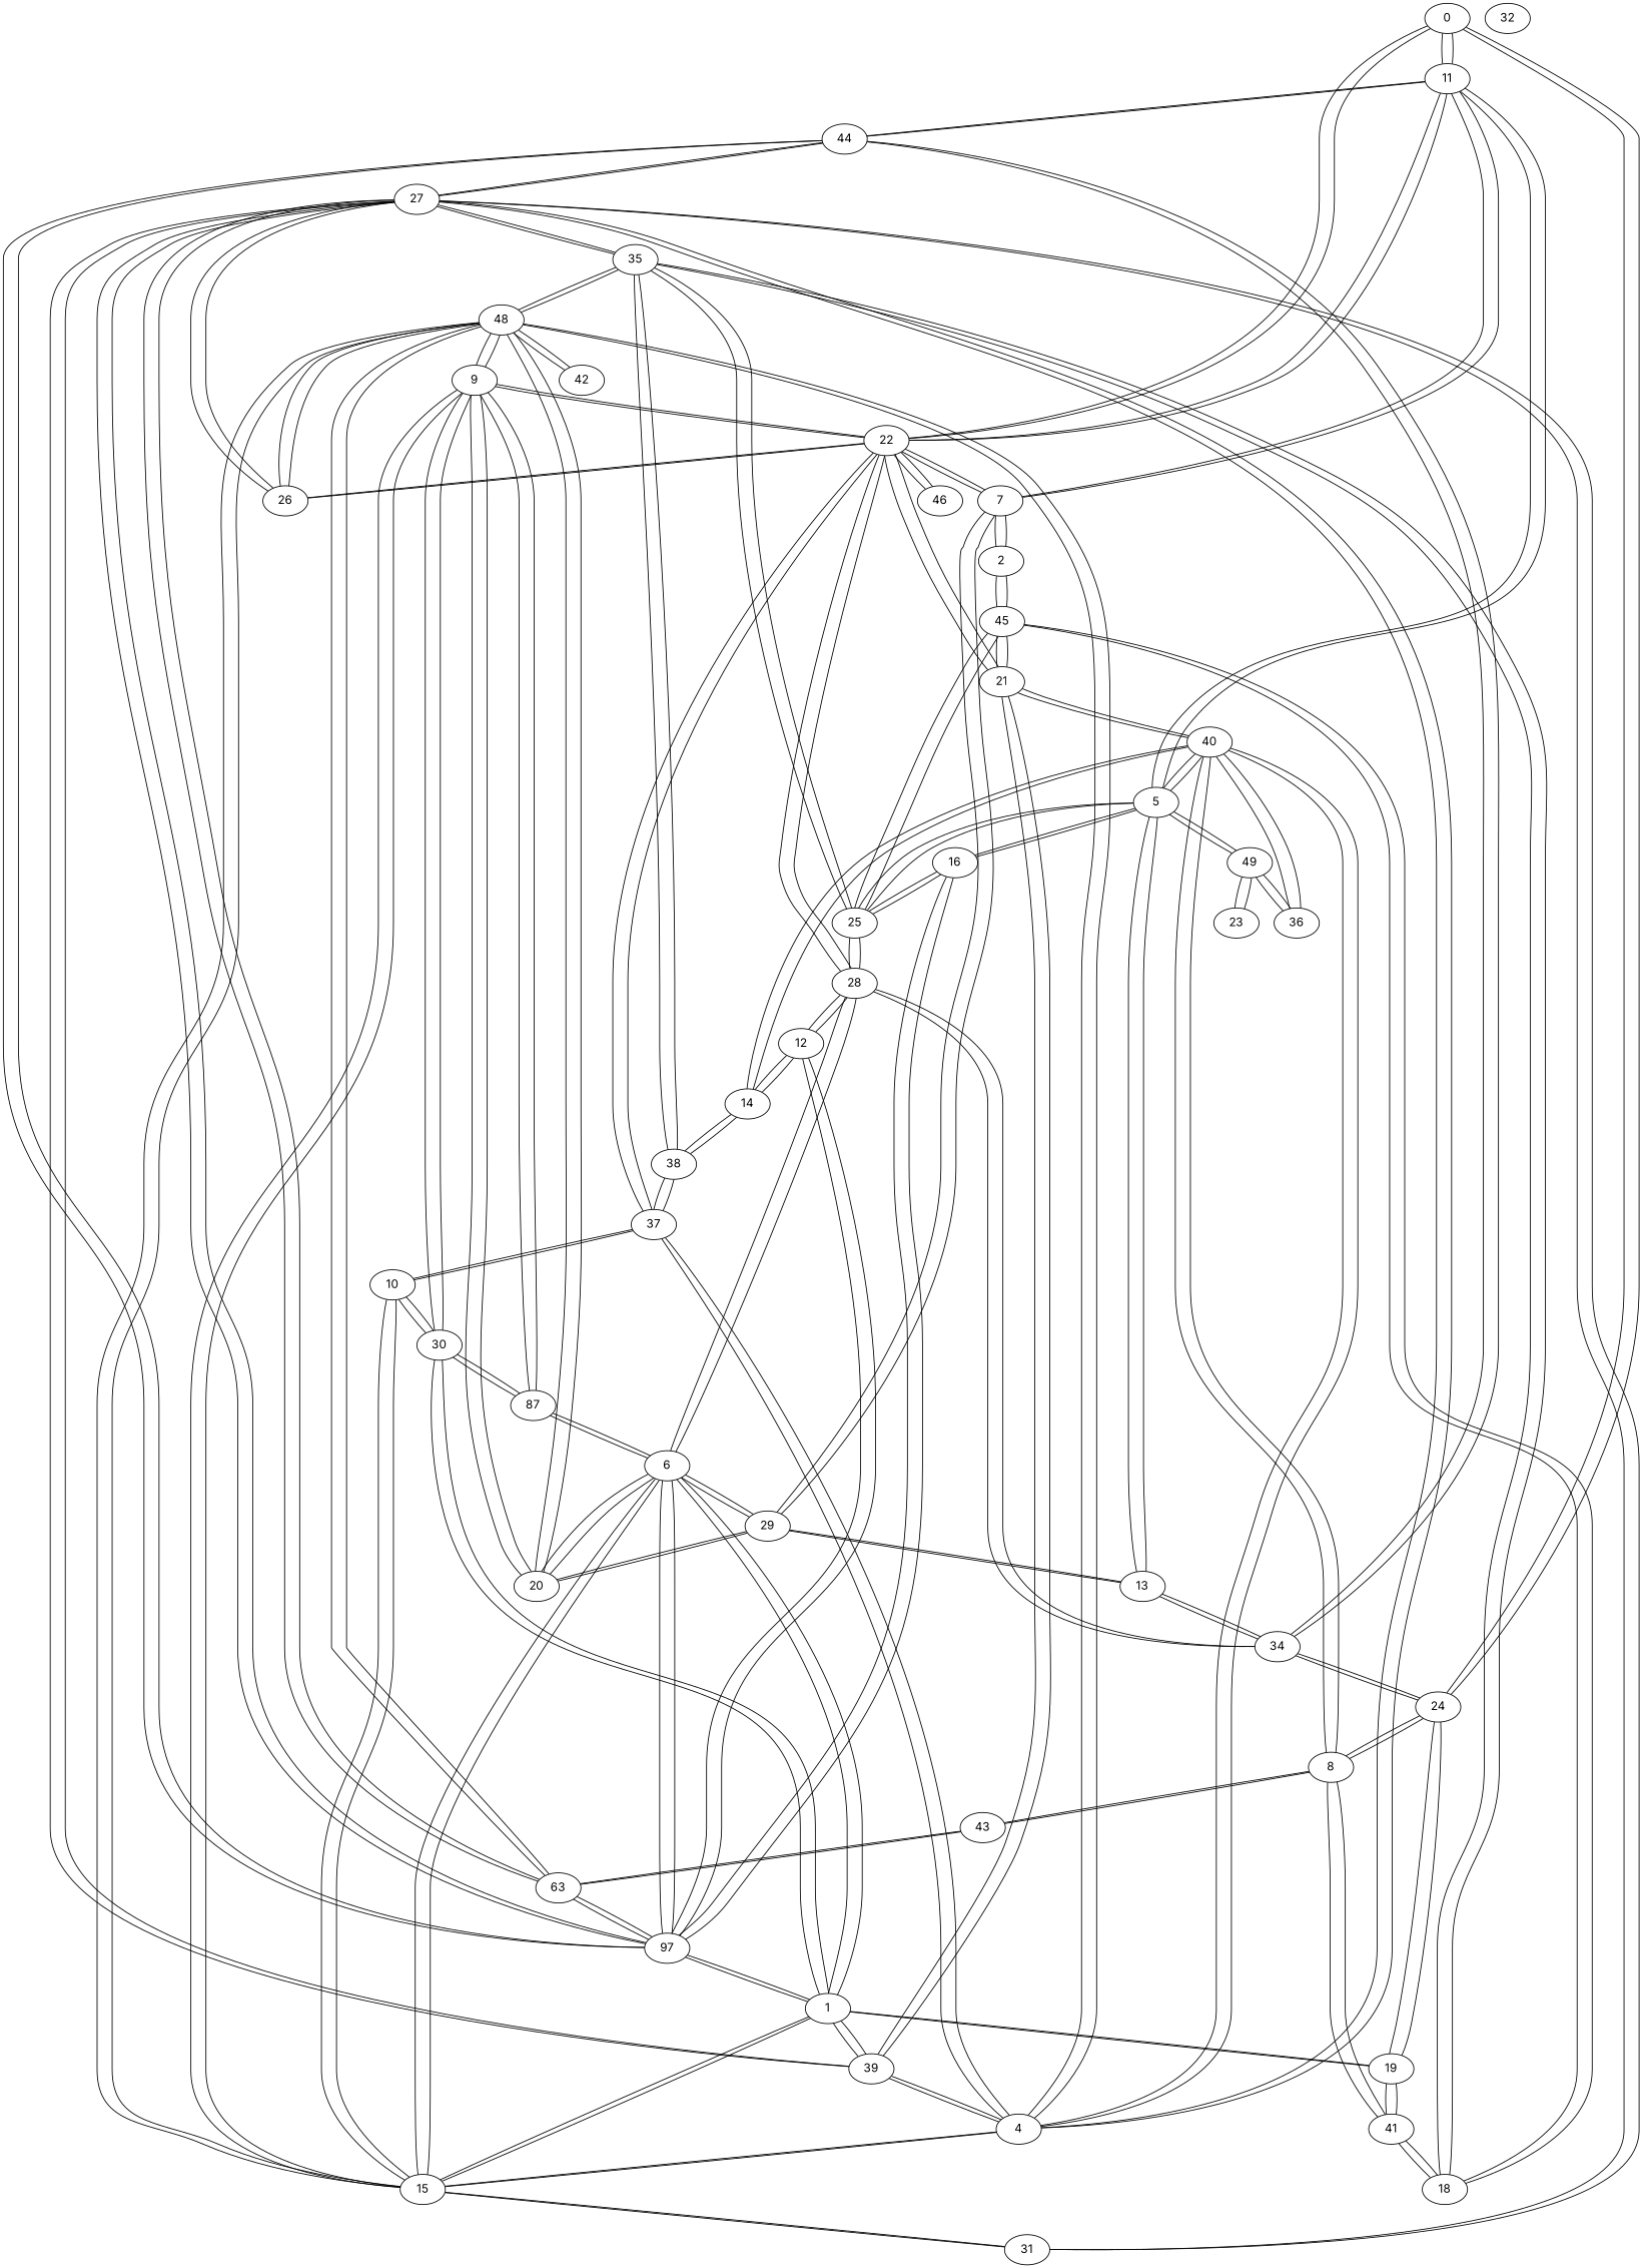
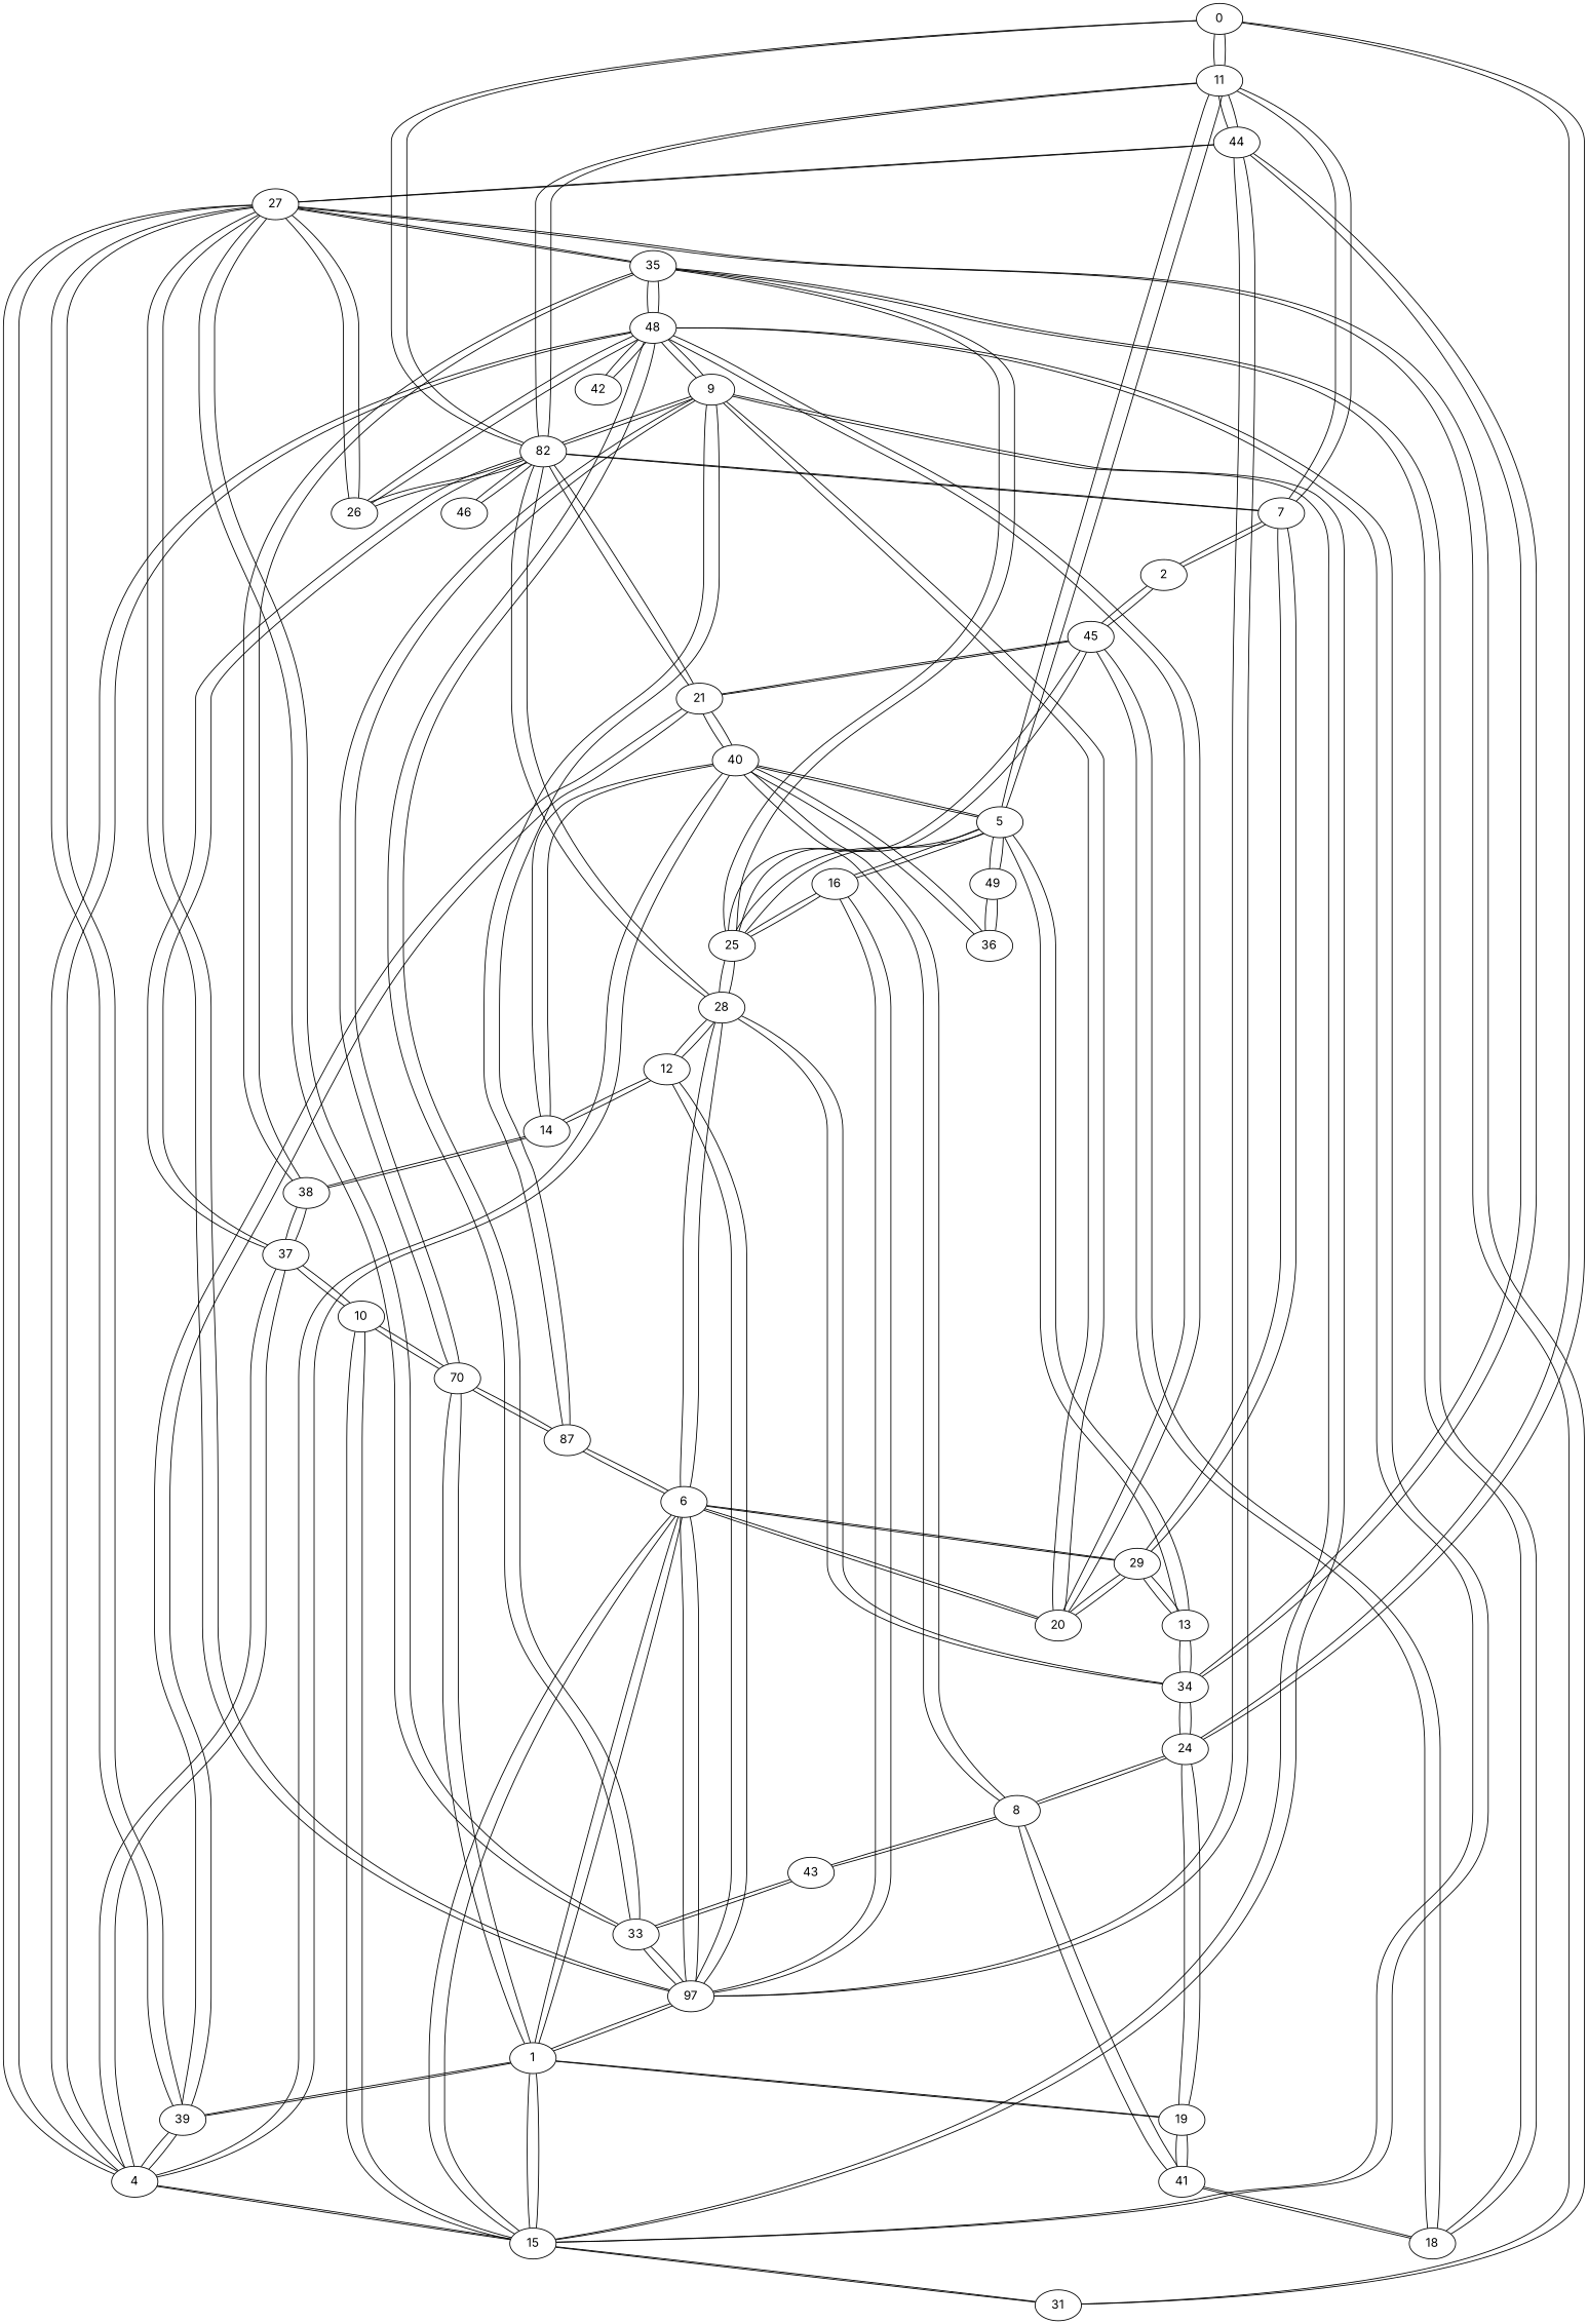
  graph {
    fontname=Inter
    node [fontname=Inter]
    edge [fontname=Inter]
    0
    11
-   22
+   22 [label=82]
    24
    7
    5
    44
    37
    28
    9
    21
    26
    46
    19
    8
    34
    1
    6
    15
-   30
+   30 [label=70]
    39
    n22 [label=97]
    n23 [label=87]
    20
    29
    4
    48
    10
    31
    41
    27
    16
    12
-   33 [label=63]
+   33
    2
    45
    25
    18
    35
    40
    38
    14
    36
    42
    13
    49
-   23
    43
-   32
    0 -- 11
    0 -- 22
    0 -- 24
    11 -- 0
    11 -- 22
    11 -- 7
    11 -- 5
    11 -- 44
    22 -- 0
    22 -- 11
    22 -- 7
    22 -- 37
    22 -- 28
    22 -- 9
    22 -- 21
    22 -- 26
    22 -- 46
    24 -- 0
    24 -- 19
    24 -- 8
    24 -- 34
    7 -- 11
    7 -- 22
    7 -- 29
    7 -- 2
    5 -- 11
    5 -- 16
    5 -- 25
    5 -- 40
    5 -- 13
    5 -- 49
    44 -- 11
    44 -- 34
    44 -- n22
    44 -- 27
    37 -- 22
    37 -- 4
    37 -- 10
    37 -- 38
    28 -- 22
    28 -- 34
    28 -- 6
    28 -- 12
    28 -- 25
    9 -- 22
    9 -- 15
    9 -- 30
    9 -- n23
    9 -- 20
    9 -- 48
    21 -- 22
    21 -- 39
    21 -- 45
    21 -- 40
    26 -- 22
    26 -- 48
    26 -- 27
    46 -- 22
    19 -- 24
    19 -- 1
    19 -- 41
    8 -- 24
    8 -- 41
    8 -- 40
    8 -- 43
    34 -- 24
    34 -- 44
    34 -- 28
    34 -- 13
    1 -- 19
    1 -- 6
    1 -- 15
    1 -- 30
    1 -- 39
    1 -- n22
    6 -- 28
    6 -- 1
    6 -- 15
    6 -- n22
    6 -- n23
    6 -- 20
    6 -- 29
    15 -- 9
    15 -- 1
    15 -- 6
    15 -- 4
    15 -- 48
    15 -- 10
    15 -- 31
    30 -- 9
    30 -- 1
    30 -- n23
    30 -- 10
    39 -- 21
    39 -- 1
    39 -- 4
    39 -- 27
    n22 -- 44
    n22 -- 1
    n22 -- 6
    n22 -- 27
    n22 -- 16
    n22 -- 12
    n22 -- 33
    n23 -- 9
    n23 -- 6
    n23 -- 30
    20 -- 9
    20 -- 6
    20 -- 29
    20 -- 48
    29 -- 7
    29 -- 6
    29 -- 20
    29 -- 13
    4 -- 37
    4 -- 15
    4 -- 39
    4 -- 48
    4 -- 27
    4 -- 40
    48 -- 9
    48 -- 26
    48 -- 15
    48 -- 20
    48 -- 4
    48 -- 33
    48 -- 35
    48 -- 42
    10 -- 37
    10 -- 15
    10 -- 30
    31 -- 15
    31 -- 27
    41 -- 19
    41 -- 8
    41 -- 18
    27 -- 44
    27 -- 26
    27 -- 39
    27 -- n22
    27 -- 4
    27 -- 31
    27 -- 33
    27 -- 35
    16 -- 5
    16 -- n22
    16 -- 25
    12 -- 28
    12 -- n22
    12 -- 14
    33 -- n22
    33 -- 48
    33 -- 27
    33 -- 43
    2 -- 7
    2 -- 45
    45 -- 21
    45 -- 2
    45 -- 25
    45 -- 18
    25 -- 5
    25 -- 28
    25 -- 16
    25 -- 45
    25 -- 35
    18 -- 41
    18 -- 45
    18 -- 35
    35 -- 48
    35 -- 27
    35 -- 25
    35 -- 18
    35 -- 38
    40 -- 5
    40 -- 21
    40 -- 8
    40 -- 4
    40 -- 14
    40 -- 36
    38 -- 37
    38 -- 35
    38 -- 14
    14 -- 12
    14 -- 40
    14 -- 38
    36 -- 40
    36 -- 49
    42 -- 48
    13 -- 5
    13 -- 34
    13 -- 29
    49 -- 5
    49 -- 36
-   49 -- 23
-   23 -- 49
    43 -- 8
    43 -- 33
  }
